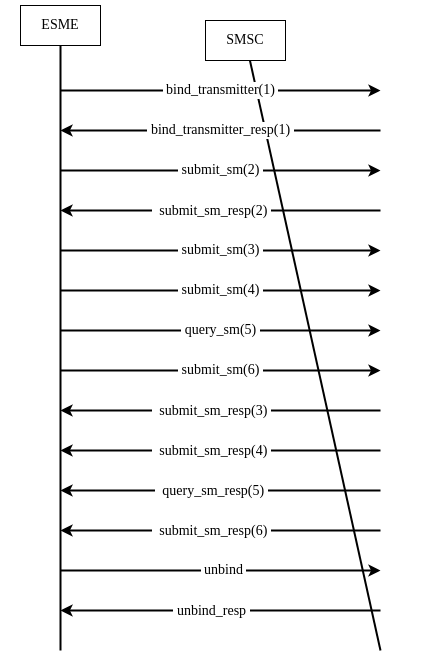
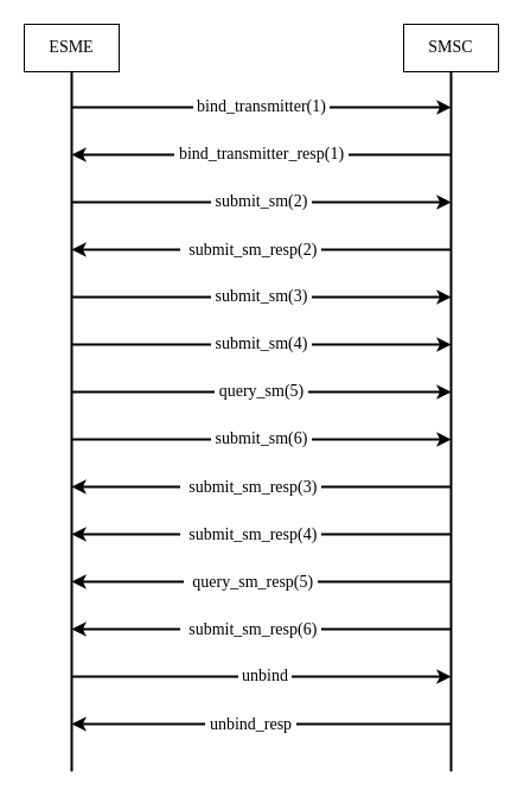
  <mxCell id="0" />
  <mxCell id="1" parent="0" />
  <mxCell id="2" value="" style="endArrow=none;html=1;rounded=0;strokeWidth=2;fontFamily=Times New Roman;fontSize=14;" edge="1" parent="1" target="4"><mxGeometry width="50" height="50" relative="1" as="geometry"><mxPoint x="380" y="650" as="sourcePoint" /><mxPoint x="380" y="60" as="targetPoint" /></mxGeometry></mxCell>
  <mxCell id="3" value="" style="endArrow=none;html=1;rounded=0;strokeWidth=2;fontFamily=Times New Roman;fontSize=14;entryX=0.5;entryY=1;entryDx=0;entryDy=0;" edge="1" parent="1" target="5"><mxGeometry width="50" height="50" relative="1" as="geometry"><mxPoint x="60" y="650" as="sourcePoint" /><mxPoint x="60" y="60" as="targetPoint" /><Array as="points"><mxPoint x="60" y="240" /></Array></mxGeometry></mxCell>
- <mxCell id="4" value="SMSC" style="rounded=0;whiteSpace=wrap;html=1;fontFamily=Times New Roman;fontSize=14;" vertex="1" parent="1"><mxGeometry x="205" y="20" width="80" height="40" as="geometry" /></mxCell>
- <mxCell id="5" value="ESME" style="rounded=0;whiteSpace=wrap;html=1;fontFamily=Times New Roman;fontSize=14;" vertex="1" parent="1"><mxGeometry x="20" y="5" width="80" height="40" as="geometry" /></mxCell>
+ <mxCell id="4" value="SMSC" style="rounded=0;whiteSpace=wrap;html=1;fontFamily=Times New Roman;fontSize=14;" vertex="1" parent="1"><mxGeometry x="340" y="20" width="80" height="40" as="geometry" /></mxCell>
+ <mxCell id="5" value="ESME" style="rounded=0;whiteSpace=wrap;html=1;fontFamily=Times New Roman;fontSize=14;" vertex="1" parent="1"><mxGeometry x="20" y="20" width="80" height="40" as="geometry" /></mxCell>
  <mxCell id="6" value="&amp;nbsp;bind_transmitter_resp(1)&amp;nbsp; " style="endArrow=classic;html=1;rounded=0;strokeWidth=2;fontFamily=Times New Roman;fontSize=14;" edge="1" parent="1"><mxGeometry width="50" height="50" relative="1" as="geometry"><mxPoint x="380" y="130" as="sourcePoint" /><mxPoint x="60" y="130" as="targetPoint" /></mxGeometry></mxCell>
  <mxCell id="7" value="&amp;nbsp;submit_sm(2)&amp;nbsp; " style="endArrow=classic;html=1;rounded=0;strokeWidth=2;fontFamily=Times New Roman;fontSize=14;" edge="1" parent="1"><mxGeometry width="50" height="50" relative="1" as="geometry"><mxPoint x="60" y="170" as="sourcePoint" /><mxPoint x="380" y="170" as="targetPoint" /></mxGeometry></mxCell>
  <mxCell id="8" value="" style="endArrow=classic;html=1;rounded=0;strokeWidth=2;fontFamily=Times New Roman;fontSize=14;" edge="1" parent="1"><mxGeometry width="50" height="50" relative="1" as="geometry"><mxPoint x="380" y="210" as="sourcePoint" /><mxPoint x="60" y="210" as="targetPoint" /></mxGeometry></mxCell>
  <mxCell id="9" value="&lt;div&gt;&amp;nbsp; submit_sm_resp(2)&amp;nbsp; &lt;/div&gt;" style="edgeLabel;html=1;align=center;verticalAlign=middle;resizable=0;points=[];fontSize=14;fontFamily=Times New Roman;" vertex="1" connectable="0" parent="8"><mxGeometry x="0.062" relative="1" as="geometry"><mxPoint as="offset" /></mxGeometry></mxCell>
  <mxCell id="10" value="" style="endArrow=classic;html=1;rounded=0;strokeWidth=2;fontFamily=Times New Roman;fontSize=14;" edge="1" parent="1"><mxGeometry width="50" height="50" relative="1" as="geometry"><mxPoint x="380" y="610" as="sourcePoint" /><mxPoint x="60" y="610" as="targetPoint" /></mxGeometry></mxCell>
  <mxCell id="11" value="&amp;nbsp;unbind_resp&amp;nbsp; " style="edgeLabel;html=1;align=center;verticalAlign=middle;resizable=0;points=[];fontSize=14;fontFamily=Times New Roman;" vertex="1" connectable="0" parent="10"><mxGeometry x="0.062" relative="1" as="geometry"><mxPoint as="offset" /></mxGeometry></mxCell>
  <mxCell id="12" value="&amp;nbsp;unbind&amp;nbsp; " style="endArrow=classic;html=1;rounded=0;strokeWidth=2;fontFamily=Times New Roman;fontSize=14;" edge="1" parent="1"><mxGeometry x="0.019" width="50" height="50" relative="1" as="geometry"><mxPoint x="60" y="570" as="sourcePoint" /><mxPoint x="380" y="570" as="targetPoint" /><mxPoint as="offset" /></mxGeometry></mxCell>
  <mxCell id="13" value="&lt;div&gt;&amp;nbsp;bind_transmitter(1)&amp;nbsp; &lt;br&gt;&lt;/div&gt;" style="endArrow=classic;html=1;rounded=0;strokeWidth=2;fontFamily=Times New Roman;fontSize=14;" edge="1" parent="1"><mxGeometry width="50" height="50" relative="1" as="geometry"><mxPoint x="60" y="90" as="sourcePoint" /><mxPoint x="380" y="90" as="targetPoint" /></mxGeometry></mxCell>
  <mxCell id="14" value="&amp;nbsp;submit_sm(6)&amp;nbsp; " style="endArrow=classic;html=1;rounded=0;strokeWidth=2;fontFamily=Times New Roman;fontSize=14;" edge="1" parent="1"><mxGeometry width="50" height="50" relative="1" as="geometry"><mxPoint x="60" y="370" as="sourcePoint" /><mxPoint x="380" y="370" as="targetPoint" /></mxGeometry></mxCell>
  <mxCell id="15" value="&amp;nbsp;query_sm(5)&amp;nbsp; " style="endArrow=classic;html=1;rounded=0;strokeWidth=2;fontFamily=Times New Roman;fontSize=14;" edge="1" parent="1"><mxGeometry width="50" height="50" relative="1" as="geometry"><mxPoint x="60" y="330" as="sourcePoint" /><mxPoint x="380" y="330" as="targetPoint" /></mxGeometry></mxCell>
  <mxCell id="16" value="&amp;nbsp;submit_sm(4)&amp;nbsp; " style="endArrow=classic;html=1;rounded=0;strokeWidth=2;fontFamily=Times New Roman;fontSize=14;" edge="1" parent="1"><mxGeometry width="50" height="50" relative="1" as="geometry"><mxPoint x="60" y="290" as="sourcePoint" /><mxPoint x="380" y="290" as="targetPoint" /></mxGeometry></mxCell>
  <mxCell id="17" value="&amp;nbsp;submit_sm(3)&amp;nbsp; " style="endArrow=classic;html=1;rounded=0;strokeWidth=2;fontFamily=Times New Roman;fontSize=14;" edge="1" parent="1"><mxGeometry width="50" height="50" relative="1" as="geometry"><mxPoint x="60" y="250" as="sourcePoint" /><mxPoint x="380" y="250" as="targetPoint" /></mxGeometry></mxCell>
  <mxCell id="18" value="" style="endArrow=classic;html=1;rounded=0;strokeWidth=2;fontFamily=Times New Roman;fontSize=14;" edge="1" parent="1"><mxGeometry width="50" height="50" relative="1" as="geometry"><mxPoint x="380" y="530" as="sourcePoint" /><mxPoint x="60" y="530" as="targetPoint" /></mxGeometry></mxCell>
  <mxCell id="19" value="&lt;div&gt;&amp;nbsp; submit_sm_resp(6)&amp;nbsp; &lt;/div&gt;" style="edgeLabel;html=1;align=center;verticalAlign=middle;resizable=0;points=[];fontSize=14;fontFamily=Times New Roman;" vertex="1" connectable="0" parent="18"><mxGeometry x="0.062" relative="1" as="geometry"><mxPoint as="offset" /></mxGeometry></mxCell>
  <mxCell id="20" value="" style="endArrow=classic;html=1;rounded=0;strokeWidth=2;fontFamily=Times New Roman;fontSize=14;" edge="1" parent="1"><mxGeometry width="50" height="50" relative="1" as="geometry"><mxPoint x="380" y="490" as="sourcePoint" /><mxPoint x="60" y="490" as="targetPoint" /></mxGeometry></mxCell>
  <mxCell id="21" value="&lt;div&gt;&amp;nbsp; query_sm_resp(5)&amp;nbsp; &lt;/div&gt;" style="edgeLabel;html=1;align=center;verticalAlign=middle;resizable=0;points=[];fontSize=14;fontFamily=Times New Roman;" vertex="1" connectable="0" parent="20"><mxGeometry x="0.062" relative="1" as="geometry"><mxPoint as="offset" /></mxGeometry></mxCell>
  <mxCell id="22" value="" style="endArrow=classic;html=1;rounded=0;strokeWidth=2;fontFamily=Times New Roman;fontSize=14;" edge="1" parent="1"><mxGeometry width="50" height="50" relative="1" as="geometry"><mxPoint x="380" y="450" as="sourcePoint" /><mxPoint x="60" y="450" as="targetPoint" /></mxGeometry></mxCell>
  <mxCell id="23" value="&lt;div&gt;&amp;nbsp; submit_sm_resp(4)&amp;nbsp; &lt;/div&gt;" style="edgeLabel;html=1;align=center;verticalAlign=middle;resizable=0;points=[];fontSize=14;fontFamily=Times New Roman;" vertex="1" connectable="0" parent="22"><mxGeometry x="0.062" relative="1" as="geometry"><mxPoint as="offset" /></mxGeometry></mxCell>
  <mxCell id="24" value="" style="endArrow=classic;html=1;rounded=0;strokeWidth=2;fontFamily=Times New Roman;fontSize=14;" edge="1" parent="1"><mxGeometry width="50" height="50" relative="1" as="geometry"><mxPoint x="380" y="410" as="sourcePoint" /><mxPoint x="60" y="410" as="targetPoint" /></mxGeometry></mxCell>
  <mxCell id="25" value="&lt;div&gt;&amp;nbsp; submit_sm_resp(3)&amp;nbsp; &lt;/div&gt;" style="edgeLabel;html=1;align=center;verticalAlign=middle;resizable=0;points=[];fontSize=14;fontFamily=Times New Roman;" vertex="1" connectable="0" parent="24"><mxGeometry x="0.062" relative="1" as="geometry"><mxPoint as="offset" /></mxGeometry></mxCell>
